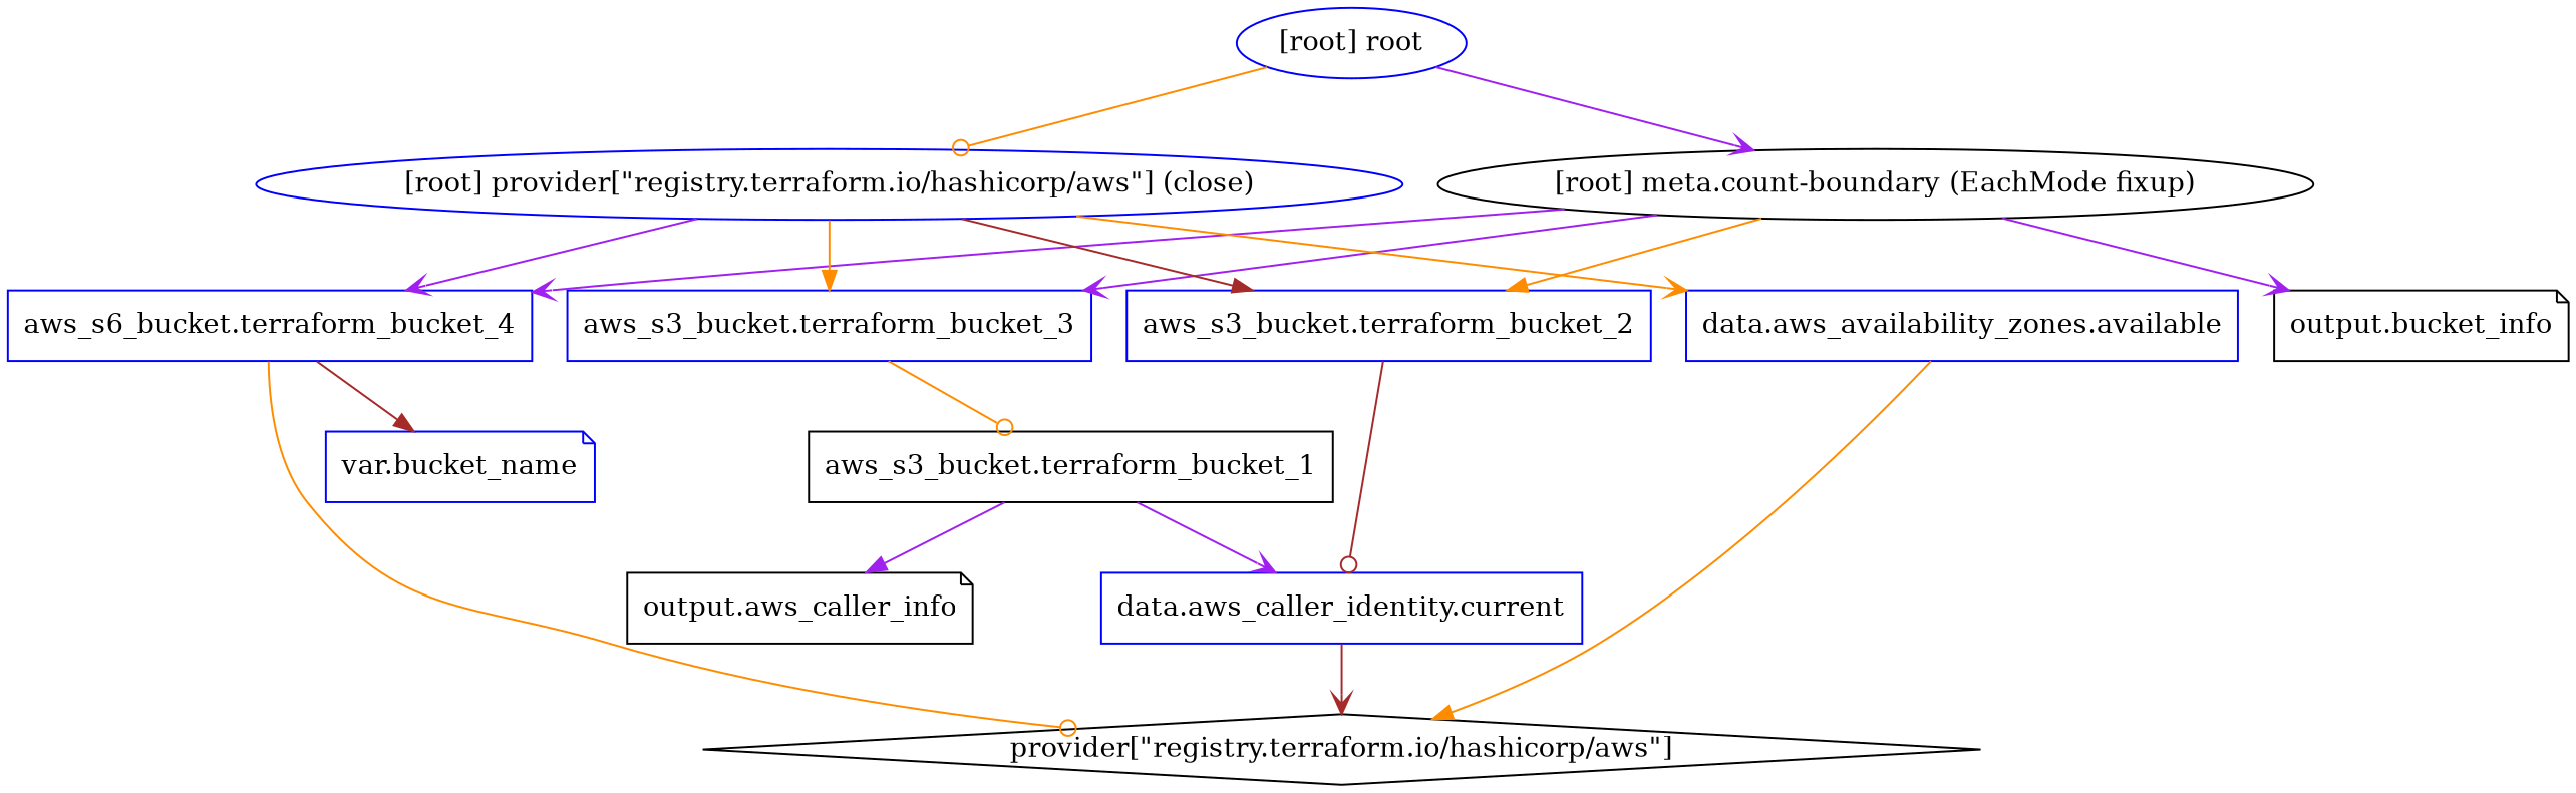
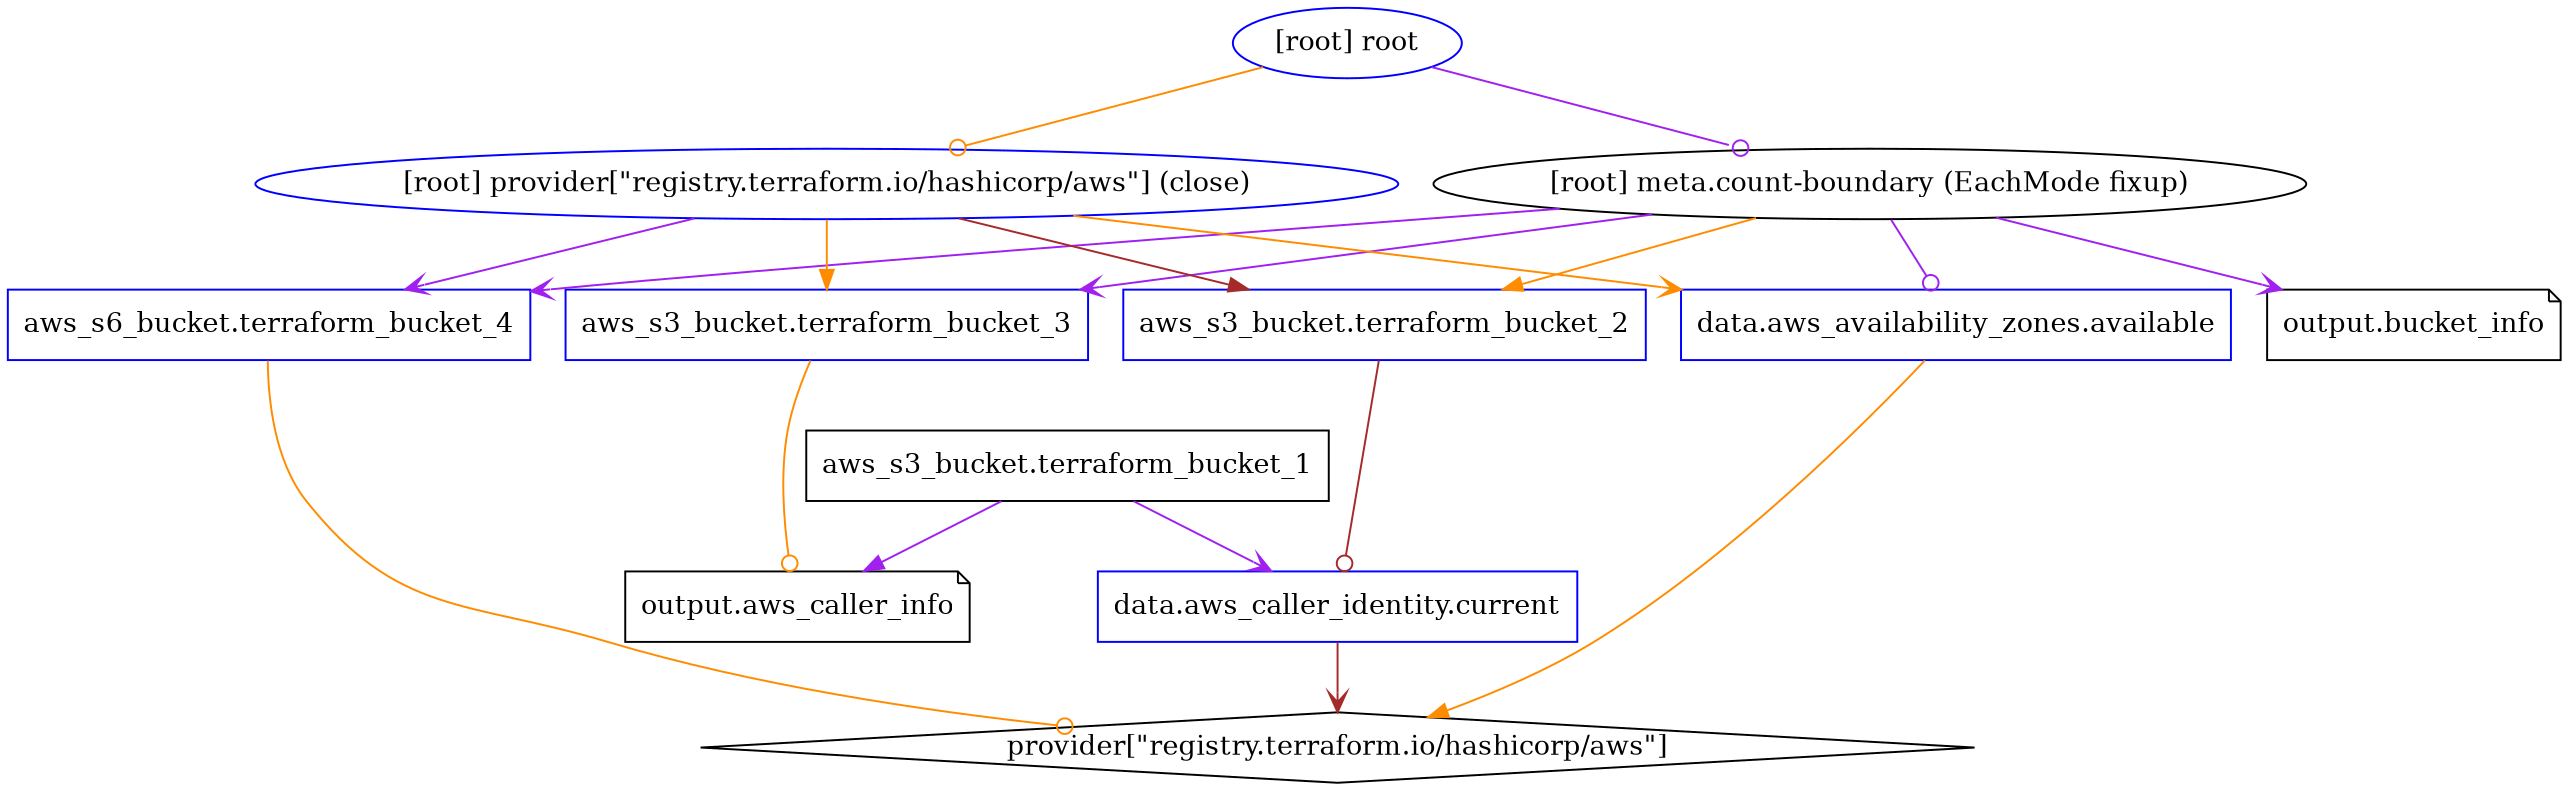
  digraph {
    compound=true
    newrank=true
    node [color=blue shape=box]
    edge [arrowhead=vee color=purple]
    n1 [color=black label="aws_s3_bucket.terraform_bucket_1"]
    n2 [label="data.aws_caller_identity.current"]
    n3 [label="aws_s3_bucket.terraform_bucket_2"]
    n4 [label="aws_s3_bucket.terraform_bucket_3"]
    n5 [label="aws_s6_bucket.terraform_bucket_4"]
    n6 [color=black label="provider[\"registry.terraform.io/hashicorp/aws\"]" shape=diamond]
-   n7 [label="var.bucket_name" shape=note]
    n8 [label="data.aws_availability_zones.available"]
    n9 [color=black label="output.aws_caller_info" shape=note]
    n10 [color=black label="output.bucket_info" shape=note]
    "[root] meta.count-boundary (EachMode fixup)" [color=black shape=""]
    "[root] provider[\"registry.terraform.io/hashicorp/aws\"] (close)" [shape=""]
    "[root] root" [shape=""]
    subgraph sub_1 {
      n1
      n2
      n3
      n4
      n5
      n6
-     n7
      n8
      n9
      n10
      "[root] meta.count-boundary (EachMode fixup)"
      "[root] provider[\"registry.terraform.io/hashicorp/aws\"] (close)"
      "[root] root"
    }
    n1 -> n2
    n1 -> n9 [arrowhead=normal]
    n2 -> n6 [color=brown]
    n3 -> n2 [arrowhead=odot color=brown]
-   n4 -> n1 [arrowhead=odot color=darkorange]
+   n4 -> n9 [arrowhead=odot color=darkorange]
    n5 -> n6 [arrowhead=odot color=darkorange]
-   n5 -> n7 [arrowhead=normal color=brown]
    n8 -> n6 [arrowhead=normal color=darkorange]
    "[root] meta.count-boundary (EachMode fixup)" -> n3 [arrowhead=normal color=darkorange]
    "[root] meta.count-boundary (EachMode fixup)" -> n4
    "[root] meta.count-boundary (EachMode fixup)" -> n5
+   "[root] meta.count-boundary (EachMode fixup)" -> n8 [arrowhead=odot]
    "[root] meta.count-boundary (EachMode fixup)" -> n10
    "[root] provider[\"registry.terraform.io/hashicorp/aws\"] (close)" -> n3 [arrowhead=normal color=brown]
    "[root] provider[\"registry.terraform.io/hashicorp/aws\"] (close)" -> n4 [arrowhead=normal color=darkorange]
    "[root] provider[\"registry.terraform.io/hashicorp/aws\"] (close)" -> n5
    "[root] provider[\"registry.terraform.io/hashicorp/aws\"] (close)" -> n8 [color=darkorange]
-   "[root] root" -> "[root] meta.count-boundary (EachMode fixup)"
+   "[root] root" -> "[root] meta.count-boundary (EachMode fixup)" [arrowhead=odot]
    "[root] root" -> "[root] provider[\"registry.terraform.io/hashicorp/aws\"] (close)" [arrowhead=odot color=darkorange]
  }
